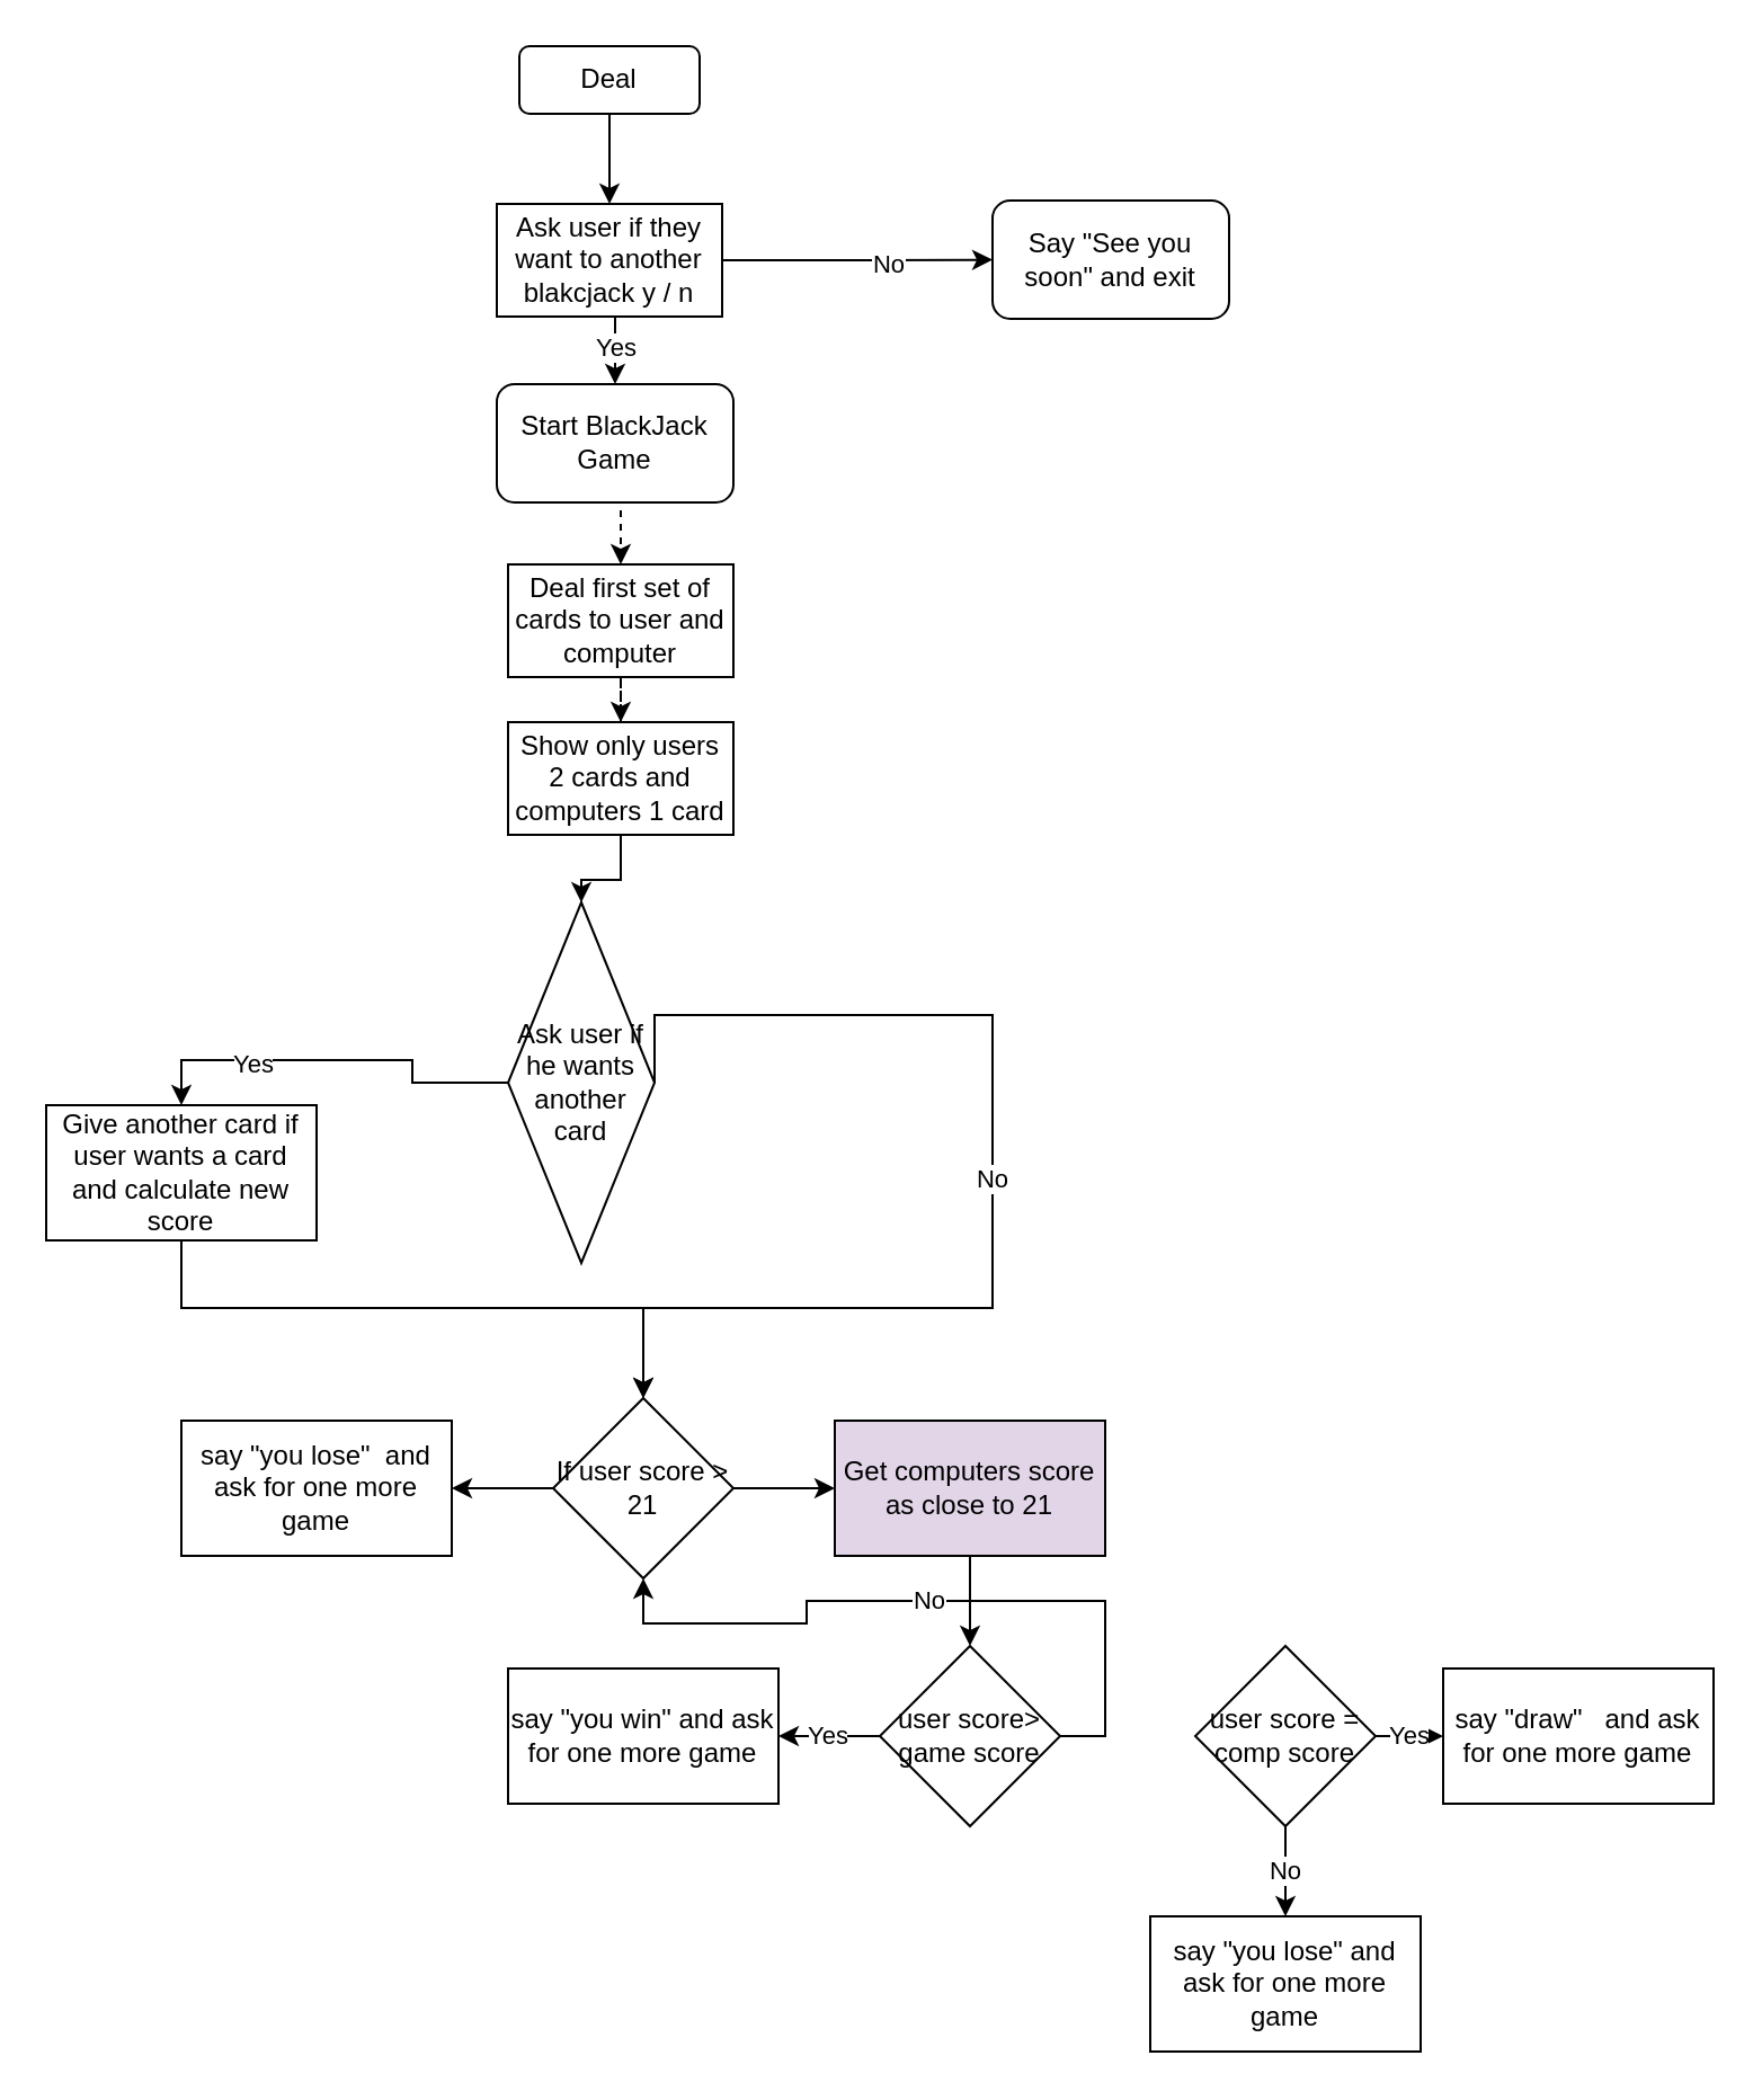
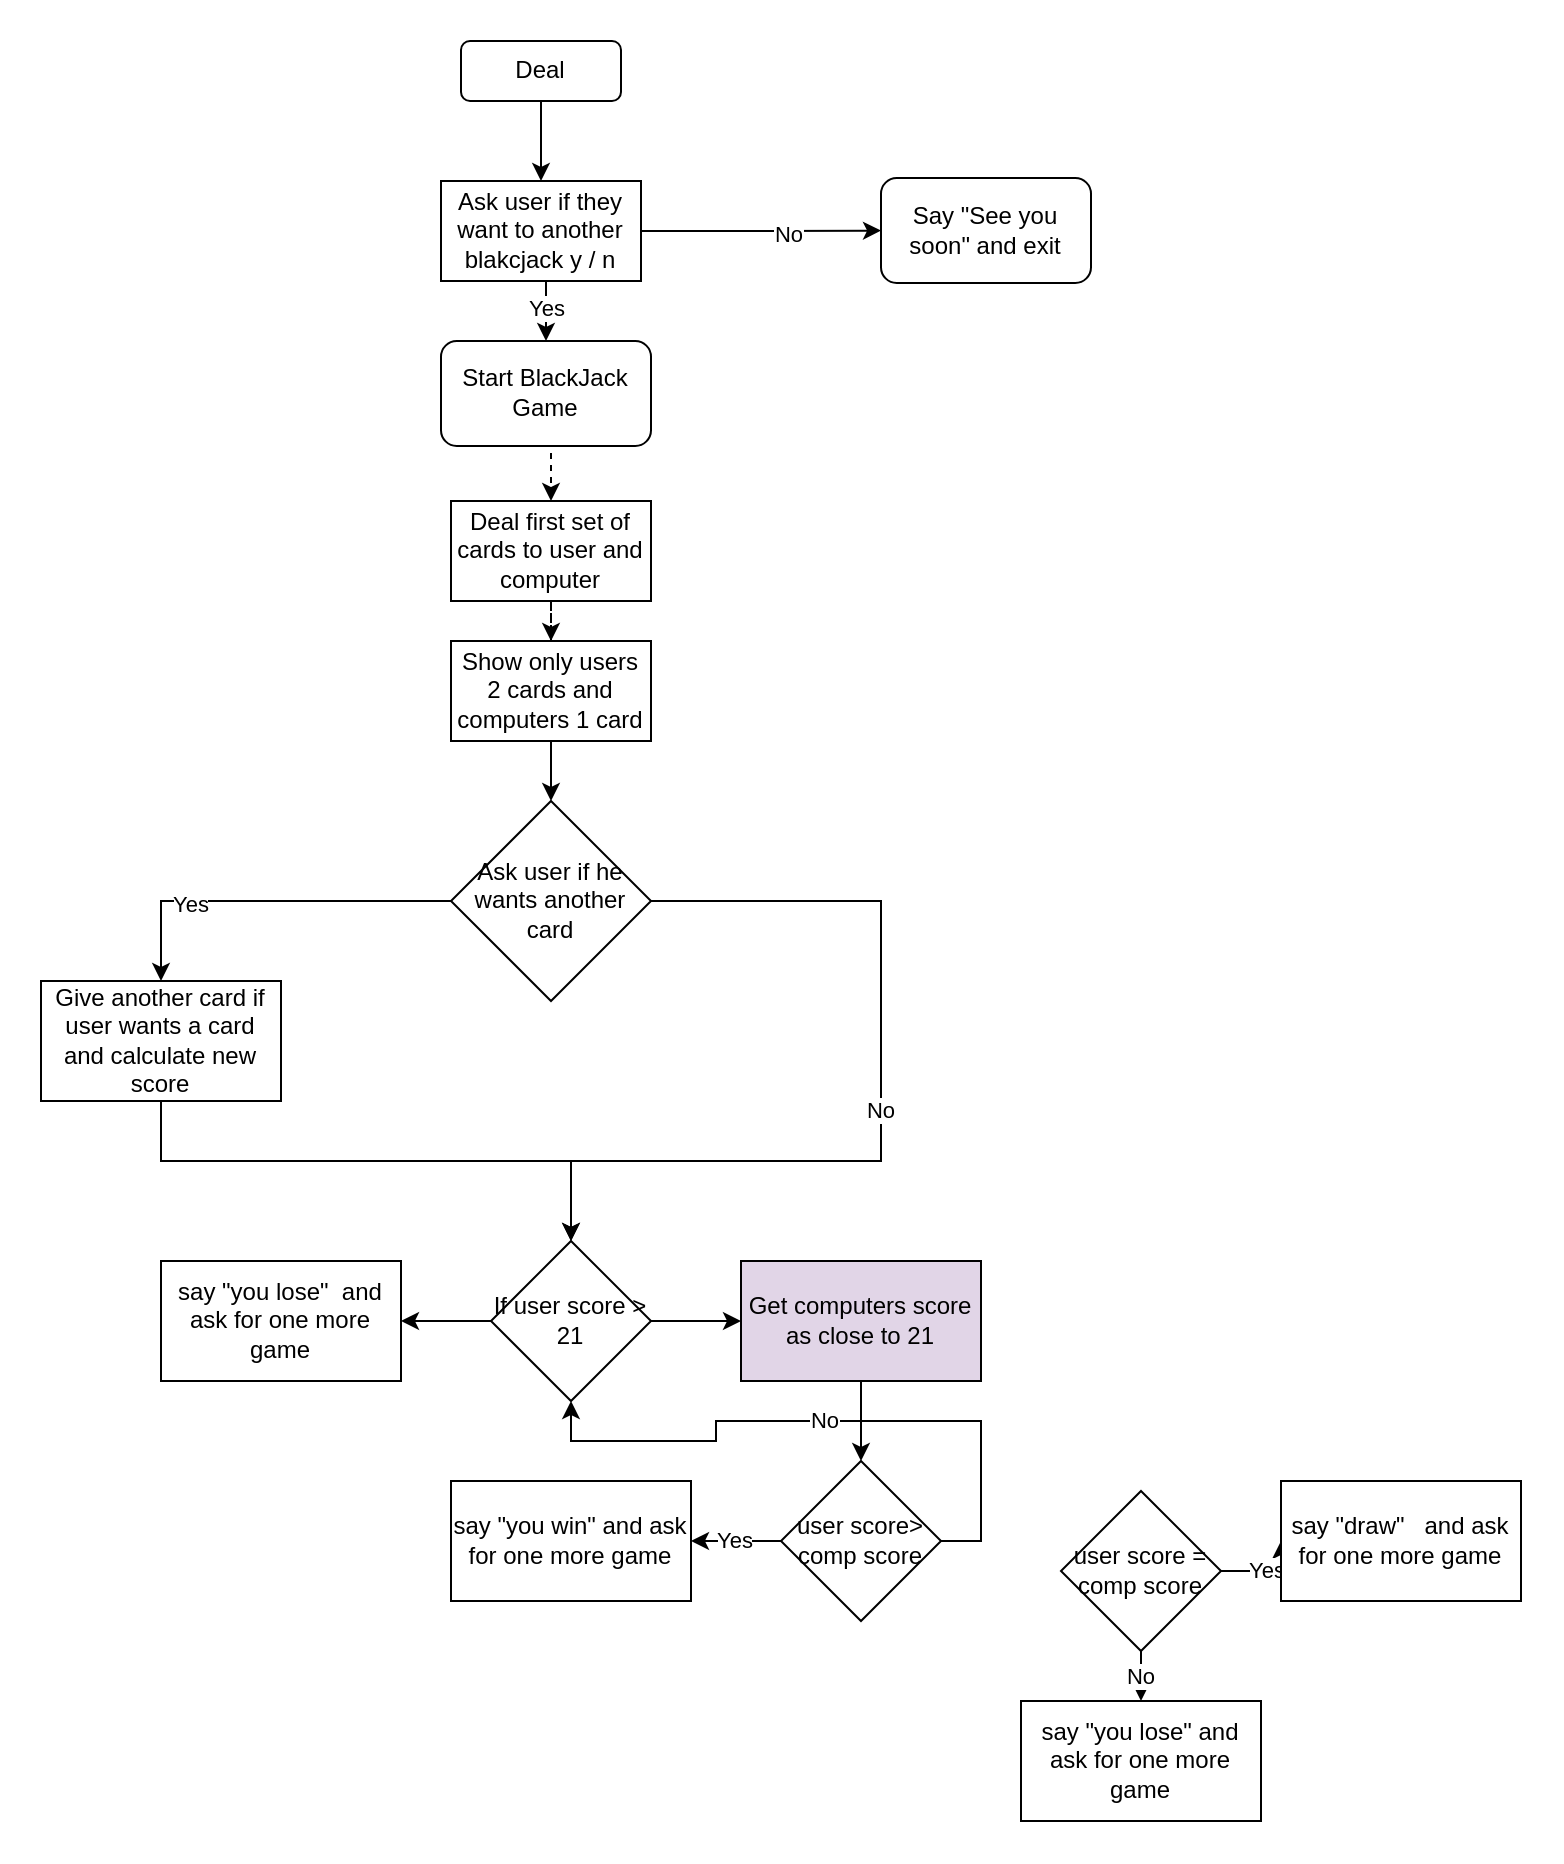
  <mxCell id="0" />
  <mxCell id="1" parent="0" />
  <mxCell id="2" style="edgeStyle=orthogonalEdgeStyle;rounded=0;orthogonalLoop=1;jettySize=auto;html=1;exitX=0.5;exitY=1;exitDx=0;exitDy=0;entryX=0.5;entryY=0;entryDx=0;entryDy=0;" edge="1" parent="1" source="3" target="7"><mxGeometry relative="1" as="geometry" /></mxCell>
  <mxCell id="3" value="Deal" style="rounded=1;whiteSpace=wrap;html=1;" vertex="1" parent="1"><mxGeometry x="230" y="20" width="80" height="30" as="geometry" /></mxCell>
  <mxCell id="4" style="edgeStyle=orthogonalEdgeStyle;rounded=0;orthogonalLoop=1;jettySize=auto;html=1;exitX=1;exitY=0.5;exitDx=0;exitDy=0;" edge="1" parent="1" source="7" target="10"><mxGeometry relative="1" as="geometry" /></mxCell>
  <mxCell id="5" value="No" style="edgeLabel;html=1;align=center;verticalAlign=middle;resizable=0;points=[];" vertex="1" connectable="0" parent="4"><mxGeometry x="0.235" y="-2" relative="1" as="geometry"><mxPoint as="offset" /></mxGeometry></mxCell>
  <mxCell id="6" value="Yes" style="edgeStyle=orthogonalEdgeStyle;rounded=0;orthogonalLoop=1;jettySize=auto;html=1;exitX=0.5;exitY=1;exitDx=0;exitDy=0;entryX=0.5;entryY=0;entryDx=0;entryDy=0;" edge="1" parent="1" source="7" target="9"><mxGeometry relative="1" as="geometry" /></mxCell>
  <mxCell id="7" value="Ask user if they want to another blakcjack y / n" style="rounded=0;whiteSpace=wrap;html=1;" vertex="1" parent="1"><mxGeometry x="220" y="90" width="100" height="50" as="geometry" /></mxCell>
  <mxCell id="8" style="edgeStyle=orthogonalEdgeStyle;rounded=0;orthogonalLoop=1;jettySize=auto;html=1;exitX=0.5;exitY=1;exitDx=0;exitDy=0;entryX=0.5;entryY=0;entryDx=0;entryDy=0;dashed=1;" edge="1" parent="1" source="9" target="12"><mxGeometry relative="1" as="geometry" /></mxCell>
  <mxCell id="9" value="Start BlackJack Game" style="rounded=1;whiteSpace=wrap;html=1;" vertex="1" parent="1"><mxGeometry x="220" y="170" width="105" height="52.5" as="geometry" /></mxCell>
  <mxCell id="10" value="Say &quot;See you soon&quot; and exit" style="rounded=1;whiteSpace=wrap;html=1;" vertex="1" parent="1"><mxGeometry x="440" y="88.5" width="105" height="52.5" as="geometry" /></mxCell>
  <mxCell id="11" style="edgeStyle=orthogonalEdgeStyle;rounded=0;orthogonalLoop=1;jettySize=auto;html=1;exitX=0.5;exitY=1;exitDx=0;exitDy=0;dashed=1;" edge="1" parent="1" source="12" target="14"><mxGeometry relative="1" as="geometry" /></mxCell>
  <mxCell id="12" value="Deal first set of cards to user and computer" style="rounded=0;whiteSpace=wrap;html=1;" vertex="1" parent="1"><mxGeometry x="225" y="250" width="100" height="50" as="geometry" /></mxCell>
  <mxCell id="13" style="edgeStyle=orthogonalEdgeStyle;rounded=0;orthogonalLoop=1;jettySize=auto;html=1;exitX=0.5;exitY=1;exitDx=0;exitDy=0;" edge="1" parent="1" source="14" target="18"><mxGeometry relative="1" as="geometry" /></mxCell>
  <mxCell id="14" value="Show only users 2 cards and computers 1 card" style="rounded=0;whiteSpace=wrap;html=1;" vertex="1" parent="1"><mxGeometry x="225" y="320" width="100" height="50" as="geometry" /></mxCell>
  <mxCell id="15" style="edgeStyle=orthogonalEdgeStyle;rounded=0;orthogonalLoop=1;jettySize=auto;html=1;exitX=0;exitY=0.5;exitDx=0;exitDy=0;entryX=0.5;entryY=0;entryDx=0;entryDy=0;" edge="1" parent="1" source="18" target="20"><mxGeometry relative="1" as="geometry" /></mxCell>
  <mxCell id="16" value="Yes" style="edgeLabel;html=1;align=center;verticalAlign=middle;resizable=0;points=[];" vertex="1" connectable="0" parent="15"><mxGeometry x="0.416" y="1" relative="1" as="geometry"><mxPoint as="offset" /></mxGeometry></mxCell>
  <mxCell id="17" value="No" style="edgeStyle=orthogonalEdgeStyle;rounded=0;orthogonalLoop=1;jettySize=auto;html=1;exitX=1;exitY=0.5;exitDx=0;exitDy=0;entryX=0.5;entryY=0;entryDx=0;entryDy=0;" edge="1" parent="1" source="18" target="23"><mxGeometry relative="1" as="geometry"><mxPoint x="450" y="520" as="targetPoint" /><Array as="points"><mxPoint x="440" y="450" /><mxPoint x="440" y="580" /><mxPoint x="285" y="580" /></Array></mxGeometry></mxCell>
- <mxCell id="18" value="Ask user if he wants another card" style="rhombus;whiteSpace=wrap;html=1;" vertex="1" parent="1"><mxGeometry x="225" y="400" width="65" height="160" as="geometry" /></mxCell>
+ <mxCell id="18" value="Ask user if he wants another card" style="rhombus;whiteSpace=wrap;html=1;" vertex="1" parent="1"><mxGeometry x="225" y="400" width="100" height="100" as="geometry" /></mxCell>
  <mxCell id="19" style="edgeStyle=orthogonalEdgeStyle;rounded=0;orthogonalLoop=1;jettySize=auto;html=1;exitX=0.5;exitY=1;exitDx=0;exitDy=0;entryX=0.5;entryY=0;entryDx=0;entryDy=0;" edge="1" parent="1" source="20" target="23"><mxGeometry relative="1" as="geometry"><Array as="points"><mxPoint x="80" y="580" /><mxPoint x="285" y="580" /></Array></mxGeometry></mxCell>
  <mxCell id="20" value="Give another card if user wants a card and calculate new score" style="rounded=0;whiteSpace=wrap;html=1;" vertex="1" parent="1"><mxGeometry x="20" y="490" width="120" height="60" as="geometry" /></mxCell>
  <mxCell id="21" style="edgeStyle=orthogonalEdgeStyle;rounded=0;orthogonalLoop=1;jettySize=auto;html=1;exitX=0;exitY=0.5;exitDx=0;exitDy=0;" edge="1" parent="1" source="23" target="24"><mxGeometry relative="1" as="geometry" /></mxCell>
  <mxCell id="22" style="edgeStyle=orthogonalEdgeStyle;rounded=0;orthogonalLoop=1;jettySize=auto;html=1;exitX=1;exitY=0.5;exitDx=0;exitDy=0;entryX=0;entryY=0.5;entryDx=0;entryDy=0;" edge="1" parent="1" source="23" target="26"><mxGeometry relative="1" as="geometry" /></mxCell>
  <mxCell id="23" value="If user score &amp;gt; 21" style="rhombus;whiteSpace=wrap;html=1;" vertex="1" parent="1"><mxGeometry x="245" y="620" width="80" height="80" as="geometry" /></mxCell>
  <mxCell id="24" value="say &quot;you lose&quot;&amp;nbsp; and ask for one more game" style="rounded=0;whiteSpace=wrap;html=1;" vertex="1" parent="1"><mxGeometry x="80" y="630" width="120" height="60" as="geometry" /></mxCell>
  <mxCell id="25" style="edgeStyle=orthogonalEdgeStyle;rounded=0;orthogonalLoop=1;jettySize=auto;html=1;exitX=0.5;exitY=1;exitDx=0;exitDy=0;entryX=0.5;entryY=0;entryDx=0;entryDy=0;" edge="1" parent="1" source="26" target="29"><mxGeometry relative="1" as="geometry" /></mxCell>
  <mxCell id="26" value="Get computers score as close to 21" style="rounded=0;whiteSpace=wrap;html=1;fillColor=#e1d5e7;" vertex="1" parent="1"><mxGeometry x="370" y="630" width="120" height="60" as="geometry" /></mxCell>
  <mxCell id="27" value="Yes" style="edgeStyle=orthogonalEdgeStyle;rounded=0;orthogonalLoop=1;jettySize=auto;html=1;exitX=0;exitY=0.5;exitDx=0;exitDy=0;entryX=1;entryY=0.5;entryDx=0;entryDy=0;" edge="1" parent="1" source="29" target="30"><mxGeometry relative="1" as="geometry" /></mxCell>
  <mxCell id="28" value="No" style="edgeStyle=orthogonalEdgeStyle;rounded=0;orthogonalLoop=1;jettySize=auto;html=1;exitX=1;exitY=0.5;exitDx=0;exitDy=0;" edge="1" parent="1" source="29" target="23"><mxGeometry relative="1" as="geometry" /></mxCell>
- <mxCell id="29" value="user score&amp;gt; game score" style="rhombus;whiteSpace=wrap;html=1;" vertex="1" parent="1"><mxGeometry x="390" y="730" width="80" height="80" as="geometry" /></mxCell>
+ <mxCell id="29" value="user score&amp;gt; comp score" style="rhombus;whiteSpace=wrap;html=1;" vertex="1" parent="1"><mxGeometry x="390" y="730" width="80" height="80" as="geometry" /></mxCell>
  <mxCell id="30" value="say &quot;you win&quot; and ask for one more game" style="rounded=0;whiteSpace=wrap;html=1;" vertex="1" parent="1"><mxGeometry x="225" y="740" width="120" height="60" as="geometry" /></mxCell>
  <mxCell id="31" value="say &quot;you lose&quot; and ask for one more game" style="rounded=0;whiteSpace=wrap;html=1;" vertex="1" parent="1"><mxGeometry x="510" y="850" width="120" height="60" as="geometry" /></mxCell>
  <mxCell id="32" value="Yes" style="edgeStyle=orthogonalEdgeStyle;rounded=0;orthogonalLoop=1;jettySize=auto;html=1;exitX=1;exitY=0.5;exitDx=0;exitDy=0;entryX=0;entryY=0.5;entryDx=0;entryDy=0;" edge="1" parent="1" source="34" target="35"><mxGeometry relative="1" as="geometry" /></mxCell>
  <mxCell id="33" value="No" style="edgeStyle=orthogonalEdgeStyle;rounded=0;orthogonalLoop=1;jettySize=auto;html=1;exitX=0.5;exitY=1;exitDx=0;exitDy=0;entryX=0.5;entryY=0;entryDx=0;entryDy=0;" edge="1" parent="1" source="34" target="31"><mxGeometry relative="1" as="geometry" /></mxCell>
- <mxCell id="34" value="user score = comp score" style="rhombus;whiteSpace=wrap;html=1;" vertex="1" parent="1"><mxGeometry x="530" y="730" width="80" height="80" as="geometry" /></mxCell>
+ <mxCell id="34" value="user score = comp score" style="rhombus;whiteSpace=wrap;html=1;" vertex="1" parent="1"><mxGeometry x="530" y="745" width="80" height="80" as="geometry" /></mxCell>
  <mxCell id="35" value="say &quot;draw&quot;&amp;nbsp;&amp;nbsp; and ask for one more game" style="rounded=0;whiteSpace=wrap;html=1;" vertex="1" parent="1"><mxGeometry x="640" y="740" width="120" height="60" as="geometry" /></mxCell>
